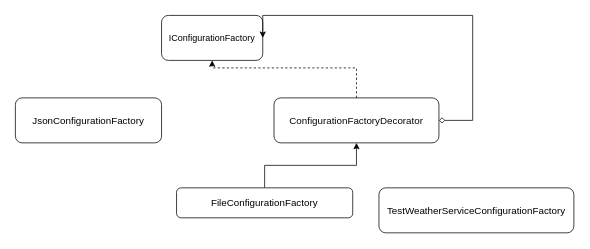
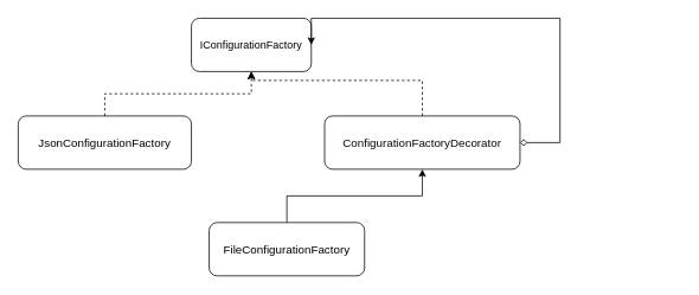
  <mxCell id="0" />
  <mxCell id="1" parent="0" />
  <mxCell id="2" value="IConfigurationFactory" style="rounded=1;whiteSpace=wrap;html=1;" parent="1" vertex="1"><mxGeometry x="215" y="20" width="135" height="60" as="geometry" /></mxCell>
+ <mxCell id="3" style="edgeStyle=orthogonalEdgeStyle;rounded=0;orthogonalLoop=1;jettySize=auto;html=1;dashed=1;" parent="1" source="4" target="2" edge="1"><mxGeometry relative="1" as="geometry" /></mxCell>
  <mxCell id="4" value="&lt;div style=&quot;background-color: rgb(255, 255, 255);&quot;&gt;&lt;div style=&quot;&quot;&gt;&lt;font&gt;&lt;span style=&quot;font-size: 13.067px;&quot;&gt;JsonConfigurationFactory&lt;/span&gt;&lt;/font&gt;&lt;font color=&quot;#080808&quot;&gt;&lt;span style=&quot;font-size: 9.8pt;&quot;&gt;&lt;br&gt;&lt;/span&gt;&lt;/font&gt;&lt;/div&gt;&lt;/div&gt;" style="rounded=1;whiteSpace=wrap;html=1;fontFamily=Helvetica;" parent="1" vertex="1"><mxGeometry x="20" y="130" width="195" height="60" as="geometry" /></mxCell>
  <mxCell id="5" style="edgeStyle=orthogonalEdgeStyle;rounded=0;orthogonalLoop=1;jettySize=auto;html=1;entryX=0.5;entryY=1;entryDx=0;entryDy=0;dashed=1;" parent="1" source="7" target="2" edge="1"><mxGeometry relative="1" as="geometry"><Array as="points"><mxPoint x="475" y="90" /><mxPoint x="283" y="90" /></Array></mxGeometry></mxCell>
  <mxCell id="6" style="edgeStyle=orthogonalEdgeStyle;rounded=0;orthogonalLoop=1;jettySize=auto;html=1;entryX=1;entryY=0.5;entryDx=0;entryDy=0;fontFamily=Helvetica;startArrow=diamond;startFill=0;" edge="1" parent="1" source="7" target="2"><mxGeometry relative="1" as="geometry"><Array as="points"><mxPoint x="630" y="160" /><mxPoint x="630" y="20" /></Array></mxGeometry></mxCell>
  <mxCell id="7" value="&lt;div style=&quot;background-color:#ffffff;color:#080808&quot;&gt;&lt;div style=&quot;font-size: 9.8pt;&quot;&gt;ConfigurationFactoryDecorator&lt;/div&gt;&lt;/div&gt;" style="rounded=1;whiteSpace=wrap;html=1;fontFamily=Helvetica;" parent="1" vertex="1"><mxGeometry x="365" y="130" width="220" height="60" as="geometry" /></mxCell>
  <mxCell id="8" style="edgeStyle=orthogonalEdgeStyle;rounded=0;orthogonalLoop=1;jettySize=auto;html=1;entryX=0.5;entryY=1;entryDx=0;entryDy=0;" parent="1" source="9" target="7" edge="1"><mxGeometry relative="1" as="geometry" /></mxCell>
- <mxCell id="9" value="&lt;div style=&quot;background-color:#ffffff;color:#080808&quot;&gt;&lt;div style=&quot;font-size: 9.8pt;&quot;&gt;&lt;span style=&quot;color:#000000;&quot;&gt;FileConfigurationFactory&lt;/span&gt;&lt;/div&gt;&lt;/div&gt;" style="rounded=1;whiteSpace=wrap;html=1;fontFamily=Helvetica;" parent="1" vertex="1"><mxGeometry x="235" y="250" width="235" height="40" as="geometry" /></mxCell>
- <mxCell id="10" value="&lt;div style=&quot;background-color:#ffffff;color:#080808&quot;&gt;&lt;div style=&quot;font-size: 9.8pt;&quot;&gt;&lt;span style=&quot;color:#000000;&quot;&gt;TestWeatherServiceConfigurationFactory&lt;/span&gt;&lt;/div&gt;&lt;/div&gt;" style="rounded=1;whiteSpace=wrap;html=1;fontFamily=Helvetica;" parent="1" vertex="1"><mxGeometry x="505" y="250" width="260" height="60" as="geometry" /></mxCell>
+ <mxCell id="9" value="&lt;div style=&quot;background-color:#ffffff;color:#080808&quot;&gt;&lt;div style=&quot;font-size: 9.8pt;&quot;&gt;&lt;span style=&quot;color:#000000;&quot;&gt;FileConfigurationFactory&lt;/span&gt;&lt;/div&gt;&lt;/div&gt;" style="rounded=1;whiteSpace=wrap;html=1;fontFamily=Helvetica;" parent="1" vertex="1"><mxGeometry x="235" y="250" width="175" height="60" as="geometry" /></mxCell>
